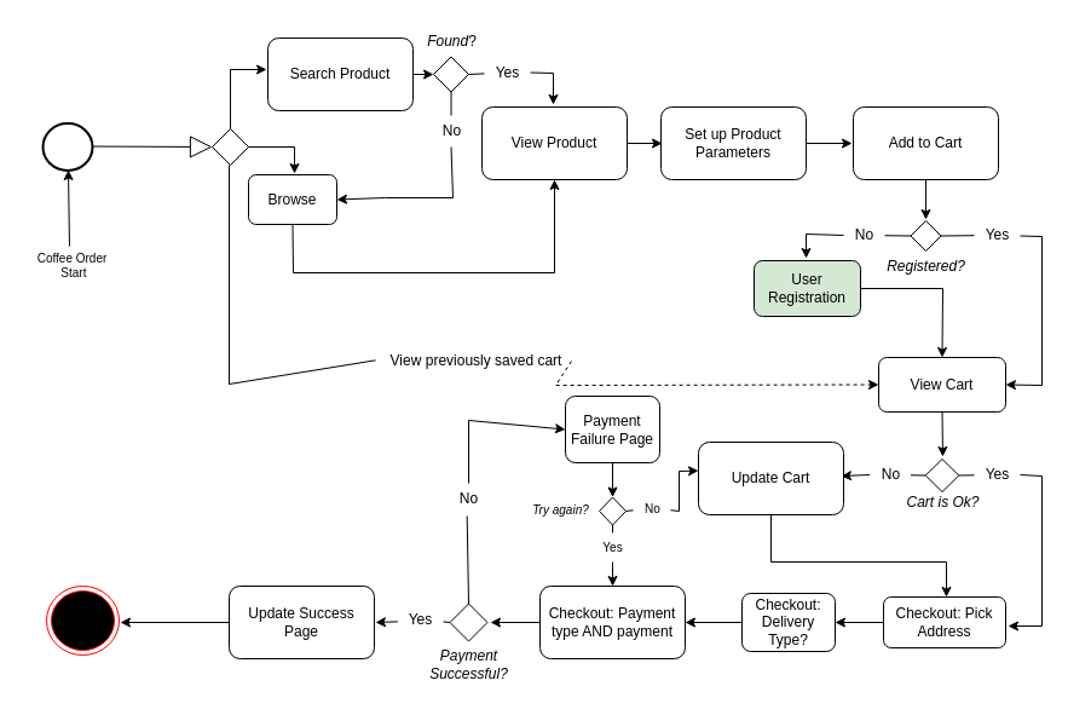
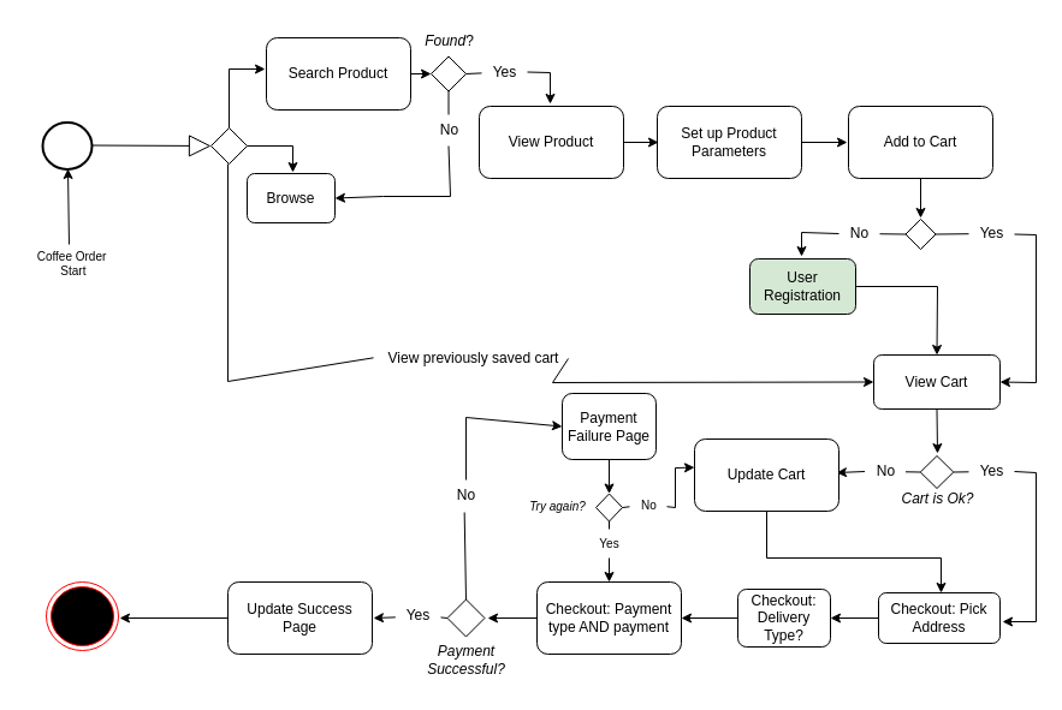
  <mxCell id="0" />
  <mxCell id="1" parent="0" />
  <mxCell id="2" value="&lt;div&gt;&lt;br&gt;&lt;/div&gt;&lt;div&gt;&lt;br&gt;&lt;/div&gt;" style="endArrow=block;endSize=16;endFill=0;html=1;rounded=0;" edge="1" parent="1"><mxGeometry width="160" relative="1" as="geometry"><mxPoint x="73" y="120.5" as="sourcePoint" /><mxPoint x="175" y="121" as="targetPoint" /></mxGeometry></mxCell>
  <mxCell id="3" value="" style="rhombus;whiteSpace=wrap;html=1;" vertex="1" parent="1"><mxGeometry x="175" y="106" width="30" height="30" as="geometry" /></mxCell>
  <mxCell id="4" value="" style="endArrow=classic;html=1;rounded=0;strokeColor=default;strokeWidth=1;exitX=0.5;exitY=0;exitDx=0;exitDy=0;" edge="1" parent="1" source="3"><mxGeometry width="50" height="50" relative="1" as="geometry"><mxPoint x="352" y="223" as="sourcePoint" /><mxPoint x="220" y="57" as="targetPoint" /><Array as="points"><mxPoint x="190" y="57" /></Array></mxGeometry></mxCell>
  <mxCell id="5" value="Search Product" style="rounded=1;whiteSpace=wrap;html=1;" vertex="1" parent="1"><mxGeometry x="221" y="31" width="120" height="60" as="geometry" /></mxCell>
  <mxCell id="6" value="" style="endArrow=classic;html=1;rounded=0;strokeColor=default;strokeWidth=1;exitX=1;exitY=0.5;exitDx=0;exitDy=0;" edge="1" parent="1" source="5"><mxGeometry width="50" height="50" relative="1" as="geometry"><mxPoint x="352" y="223" as="sourcePoint" /><mxPoint x="358" y="61" as="targetPoint" /><Array as="points"><mxPoint x="354" y="61" /></Array></mxGeometry></mxCell>
  <mxCell id="7" value="" style="rhombus;whiteSpace=wrap;html=1;" vertex="1" parent="1"><mxGeometry x="358" y="46.5" width="29" height="29" as="geometry" /></mxCell>
  <mxCell id="8" value="&lt;i&gt;Found&lt;/i&gt;?" style="text;html=1;align=center;verticalAlign=middle;resizable=0;points=[];autosize=1;strokeColor=none;fillColor=none;" vertex="1" parent="1"><mxGeometry x="342.5" y="20.5" width="60" height="26" as="geometry" /></mxCell>
  <mxCell id="9" value="" style="endArrow=classic;html=1;rounded=0;strokeColor=default;strokeWidth=1;exitX=1;exitY=0.5;exitDx=0;exitDy=0;startArrow=none;" edge="1" parent="1" source="10"><mxGeometry width="50" height="50" relative="1" as="geometry"><mxPoint x="352" y="223" as="sourcePoint" /><mxPoint x="457" y="86" as="targetPoint" /><Array as="points"><mxPoint x="457" y="60" /></Array></mxGeometry></mxCell>
  <mxCell id="10" value="Yes" style="text;html=1;align=center;verticalAlign=middle;resizable=0;points=[];autosize=1;strokeColor=none;fillColor=none;" vertex="1" parent="1"><mxGeometry x="400" y="46.5" width="38" height="26" as="geometry" /></mxCell>
  <mxCell id="11" value="" style="endArrow=none;html=1;rounded=0;strokeColor=default;strokeWidth=1;exitX=1;exitY=0.5;exitDx=0;exitDy=0;" edge="1" parent="1" source="7" target="10"><mxGeometry width="50" height="50" relative="1" as="geometry"><mxPoint x="387" y="61" as="sourcePoint" /><mxPoint x="443" y="86" as="targetPoint" /><Array as="points" /></mxGeometry></mxCell>
  <mxCell id="12" value="View Product" style="rounded=1;whiteSpace=wrap;html=1;" vertex="1" parent="1"><mxGeometry x="398" y="88" width="120" height="60" as="geometry" /></mxCell>
  <mxCell id="13" value="" style="endArrow=classic;html=1;rounded=0;strokeColor=default;strokeWidth=1;exitX=1;exitY=0.5;exitDx=0;exitDy=0;" edge="1" parent="1" source="3"><mxGeometry width="50" height="50" relative="1" as="geometry"><mxPoint x="383" y="152" as="sourcePoint" /><mxPoint x="243" y="143" as="targetPoint" /><Array as="points"><mxPoint x="243" y="121" /></Array></mxGeometry></mxCell>
  <mxCell id="14" value="Browse" style="rounded=1;whiteSpace=wrap;html=1;" vertex="1" parent="1"><mxGeometry x="205" y="144" width="73" height="41" as="geometry" /></mxCell>
  <mxCell id="15" value="" style="endArrow=classic;html=1;rounded=0;strokeColor=default;strokeWidth=1;entryX=1;entryY=0.5;entryDx=0;entryDy=0;startArrow=none;" edge="1" parent="1" target="14"><mxGeometry width="50" height="50" relative="1" as="geometry"><mxPoint x="318" y="163" as="sourcePoint" /><mxPoint x="373" y="166" as="targetPoint" /><Array as="points" /></mxGeometry></mxCell>
  <mxCell id="16" value="" style="endArrow=none;html=1;rounded=0;strokeColor=default;strokeWidth=1;exitX=0.5;exitY=1;exitDx=0;exitDy=0;startArrow=none;" edge="1" parent="1" source="17"><mxGeometry width="50" height="50" relative="1" as="geometry"><mxPoint x="372.5" y="75.5" as="sourcePoint" /><mxPoint x="318" y="163" as="targetPoint" /><Array as="points"><mxPoint x="374" y="163" /></Array></mxGeometry></mxCell>
  <mxCell id="17" value="No" style="text;html=1;align=center;verticalAlign=middle;resizable=0;points=[];autosize=1;strokeColor=none;fillColor=none;" vertex="1" parent="1"><mxGeometry x="355.5" y="95" width="34" height="26" as="geometry" /></mxCell>
  <mxCell id="18" value="" style="endArrow=none;html=1;rounded=0;strokeColor=default;strokeWidth=1;exitX=0.5;exitY=1;exitDx=0;exitDy=0;" edge="1" parent="1" source="7" target="17"><mxGeometry width="50" height="50" relative="1" as="geometry"><mxPoint x="372.5" y="75.5" as="sourcePoint" /><mxPoint x="313" y="197" as="targetPoint" /><Array as="points" /></mxGeometry></mxCell>
- <mxCell id="19" value="" style="endArrow=classic;html=1;rounded=0;strokeColor=default;strokeWidth=1;exitX=0.5;exitY=1;exitDx=0;exitDy=0;entryX=0.5;entryY=1;entryDx=0;entryDy=0;" edge="1" parent="1" source="14" target="12"><mxGeometry width="50" height="50" relative="1" as="geometry"><mxPoint x="383" y="152" as="sourcePoint" /><mxPoint x="460" y="225" as="targetPoint" /><Array as="points"><mxPoint x="242" y="225" /><mxPoint x="458" y="225" /></Array></mxGeometry></mxCell>
  <mxCell id="20" value="" style="endArrow=classic;html=1;rounded=0;strokeColor=default;strokeWidth=1;exitX=1;exitY=0.5;exitDx=0;exitDy=0;" edge="1" parent="1" source="12"><mxGeometry width="50" height="50" relative="1" as="geometry"><mxPoint x="552" y="121" as="sourcePoint" /><mxPoint x="547" y="118" as="targetPoint" /></mxGeometry></mxCell>
  <mxCell id="21" value="&lt;div&gt;Set up Product&lt;/div&gt;&lt;div&gt;Parameters&lt;br&gt;&lt;/div&gt;" style="rounded=1;whiteSpace=wrap;html=1;" vertex="1" parent="1"><mxGeometry x="546" y="88" width="120" height="60" as="geometry" /></mxCell>
  <mxCell id="22" value="" style="endArrow=classic;html=1;rounded=0;strokeColor=default;strokeWidth=1;exitX=1;exitY=0.5;exitDx=0;exitDy=0;" edge="1" parent="1" source="21"><mxGeometry width="50" height="50" relative="1" as="geometry"><mxPoint x="710" y="122.5" as="sourcePoint" /><mxPoint x="704" y="118" as="targetPoint" /></mxGeometry></mxCell>
  <mxCell id="23" value="Add to Cart" style="rounded=1;whiteSpace=wrap;html=1;" vertex="1" parent="1"><mxGeometry x="705" y="88" width="120" height="60" as="geometry" /></mxCell>
  <mxCell id="24" value="" style="endArrow=classic;html=1;rounded=0;strokeColor=default;strokeWidth=1;exitX=0.5;exitY=1;exitDx=0;exitDy=0;" edge="1" parent="1" source="23"><mxGeometry width="50" height="50" relative="1" as="geometry"><mxPoint x="779" y="236" as="sourcePoint" /><mxPoint x="765" y="181" as="targetPoint" /></mxGeometry></mxCell>
  <mxCell id="25" value="" style="rhombus;whiteSpace=wrap;html=1;" vertex="1" parent="1"><mxGeometry x="752.5" y="182" width="25" height="25" as="geometry" /></mxCell>
- <mxCell id="26" value="&lt;i&gt;Registered?&lt;/i&gt;" style="text;html=1;align=center;verticalAlign=middle;resizable=0;points=[];autosize=1;strokeColor=none;fillColor=none;" vertex="1" parent="1"><mxGeometry x="722.5" y="207" width="85" height="26" as="geometry" /></mxCell>
  <mxCell id="27" value="" style="endArrow=classic;html=1;rounded=0;strokeColor=default;strokeWidth=1;exitX=0;exitY=0.5;exitDx=0;exitDy=0;startArrow=none;" edge="1" parent="1" source="28"><mxGeometry width="50" height="50" relative="1" as="geometry"><mxPoint x="779" y="236" as="sourcePoint" /><mxPoint x="666" y="213" as="targetPoint" /><Array as="points"><mxPoint x="666" y="193" /></Array></mxGeometry></mxCell>
  <mxCell id="28" value="No" style="text;html=1;align=center;verticalAlign=middle;resizable=0;points=[];autosize=1;strokeColor=none;fillColor=none;" vertex="1" parent="1"><mxGeometry x="697" y="181" width="34" height="26" as="geometry" /></mxCell>
  <mxCell id="29" value="" style="endArrow=none;html=1;rounded=0;strokeColor=default;strokeWidth=1;exitX=0;exitY=0.5;exitDx=0;exitDy=0;" edge="1" parent="1" source="25" target="28"><mxGeometry width="50" height="50" relative="1" as="geometry"><mxPoint x="752.5" y="194.5" as="sourcePoint" /><mxPoint x="666" y="207" as="targetPoint" /><Array as="points" /></mxGeometry></mxCell>
  <mxCell id="30" value="&lt;div&gt;User &lt;br&gt;&lt;/div&gt;&lt;div&gt;Registration&lt;br&gt;&lt;/div&gt;" style="rounded=1;whiteSpace=wrap;html=1;fillColor=#d5e8d4;" vertex="1" parent="1"><mxGeometry x="623" y="215" width="88" height="46" as="geometry" /></mxCell>
  <mxCell id="31" value="" style="endArrow=classic;html=1;rounded=0;strokeColor=default;strokeWidth=1;entryX=1;entryY=0.5;entryDx=0;entryDy=0;startArrow=none;" edge="1" parent="1" source="33" target="32"><mxGeometry width="50" height="50" relative="1" as="geometry"><mxPoint x="842" y="197" as="sourcePoint" /><mxPoint x="861" y="342" as="targetPoint" /><Array as="points"><mxPoint x="861" y="195" /><mxPoint x="861" y="318" /></Array></mxGeometry></mxCell>
  <mxCell id="32" value="View Cart" style="rounded=1;whiteSpace=wrap;html=1;" vertex="1" parent="1"><mxGeometry x="726" y="295" width="105" height="45" as="geometry" /></mxCell>
  <mxCell id="33" value="Yes" style="text;html=1;align=center;verticalAlign=middle;resizable=0;points=[];autosize=1;strokeColor=none;fillColor=none;" vertex="1" parent="1"><mxGeometry x="805" y="181" width="38" height="26" as="geometry" /></mxCell>
  <mxCell id="34" value="" style="endArrow=none;html=1;rounded=0;strokeColor=default;strokeWidth=1;exitX=1;exitY=0.5;exitDx=0;exitDy=0;" edge="1" parent="1" source="25" target="33"><mxGeometry width="50" height="50" relative="1" as="geometry"><mxPoint x="777.5" y="194.5" as="sourcePoint" /><mxPoint x="810" y="195" as="targetPoint" /><Array as="points" /></mxGeometry></mxCell>
  <mxCell id="35" value="" style="endArrow=classic;html=1;rounded=0;strokeColor=default;strokeWidth=1;exitX=1;exitY=0.5;exitDx=0;exitDy=0;entryX=0.5;entryY=0;entryDx=0;entryDy=0;" edge="1" parent="1" source="30" target="32"><mxGeometry width="50" height="50" relative="1" as="geometry"><mxPoint x="779" y="236" as="sourcePoint" /><mxPoint x="806" y="238" as="targetPoint" /><Array as="points"><mxPoint x="779" y="238" /></Array></mxGeometry></mxCell>
- <mxCell id="36" value="" style="endArrow=classic;html=1;rounded=0;strokeColor=default;strokeWidth=1;entryX=0;entryY=0.5;entryDx=0;entryDy=0;startArrow=none;exitX=0.994;exitY=0.519;exitDx=0;exitDy=0;exitPerimeter=0;dashed=1;" edge="1" parent="1" source="37" target="32"><mxGeometry width="50" height="50" relative="1" as="geometry"><mxPoint x="192" y="312" as="sourcePoint" /><mxPoint x="516" y="284" as="targetPoint" /><Array as="points"><mxPoint x="459" y="318" /></Array></mxGeometry></mxCell>
+ <mxCell id="36" value="" style="endArrow=classic;html=1;rounded=0;strokeColor=default;strokeWidth=1;entryX=0;entryY=0.5;entryDx=0;entryDy=0;startArrow=none;exitX=0.994;exitY=0.519;exitDx=0;exitDy=0;exitPerimeter=0;" edge="1" parent="1" source="37" target="32"><mxGeometry width="50" height="50" relative="1" as="geometry"><mxPoint x="192" y="312" as="sourcePoint" /><mxPoint x="516" y="284" as="targetPoint" /><Array as="points"><mxPoint x="459" y="318" /></Array></mxGeometry></mxCell>
  <mxCell id="37" value="View previously saved cart" style="text;html=1;align=center;verticalAlign=middle;resizable=0;points=[];autosize=1;strokeColor=none;fillColor=none;" vertex="1" parent="1"><mxGeometry x="312" y="284.5" width="161" height="26" as="geometry" /></mxCell>
  <mxCell id="38" value="" style="endArrow=none;html=1;rounded=0;strokeColor=default;strokeWidth=1;exitX=0.467;exitY=1;exitDx=0;exitDy=0;exitPerimeter=0;entryX=-0.012;entryY=0.494;entryDx=0;entryDy=0;entryPerimeter=0;" edge="1" parent="1" source="3" target="37"><mxGeometry width="50" height="50" relative="1" as="geometry"><mxPoint x="189.01" y="136" as="sourcePoint" /><mxPoint x="189" y="327" as="targetPoint" /><Array as="points"><mxPoint x="189" y="317" /></Array></mxGeometry></mxCell>
  <mxCell id="39" value="" style="endArrow=classic;html=1;rounded=0;strokeColor=default;strokeWidth=1;exitX=0.5;exitY=1;exitDx=0;exitDy=0;" edge="1" parent="1" source="32"><mxGeometry width="50" height="50" relative="1" as="geometry"><mxPoint x="799" y="363" as="sourcePoint" /><mxPoint x="779" y="377" as="targetPoint" /></mxGeometry></mxCell>
  <mxCell id="40" value="" style="rhombus;whiteSpace=wrap;html=1;" vertex="1" parent="1"><mxGeometry x="764.75" y="379" width="27.5" height="27" as="geometry" /></mxCell>
  <mxCell id="41" value="&lt;i&gt;Cart is Ok?&lt;/i&gt;" style="text;html=1;align=center;verticalAlign=middle;resizable=0;points=[];autosize=1;strokeColor=none;fillColor=none;" vertex="1" parent="1"><mxGeometry x="739" y="402" width="79" height="26" as="geometry" /></mxCell>
  <mxCell id="42" value="" style="endArrow=classic;html=1;rounded=0;strokeColor=default;strokeWidth=1;exitX=1;exitY=0.5;exitDx=0;exitDy=0;startArrow=none;" edge="1" parent="1" source="43"><mxGeometry width="50" height="50" relative="1" as="geometry"><mxPoint x="799" y="363" as="sourcePoint" /><mxPoint x="833" y="517" as="targetPoint" /><Array as="points"><mxPoint x="861" y="393" /><mxPoint x="861" y="517" /></Array></mxGeometry></mxCell>
  <mxCell id="43" value="&lt;div&gt;Yes&lt;/div&gt;" style="text;html=1;align=center;verticalAlign=middle;resizable=0;points=[];autosize=1;strokeColor=none;fillColor=none;" vertex="1" parent="1"><mxGeometry x="805" y="379" width="38" height="26" as="geometry" /></mxCell>
  <mxCell id="44" value="" style="endArrow=none;html=1;rounded=0;strokeColor=default;strokeWidth=1;exitX=1;exitY=0.5;exitDx=0;exitDy=0;" edge="1" parent="1" source="40" target="43"><mxGeometry width="50" height="50" relative="1" as="geometry"><mxPoint x="792.25" y="392.5" as="sourcePoint" /><mxPoint x="833" y="517" as="targetPoint" /><Array as="points" /></mxGeometry></mxCell>
  <mxCell id="45" value="" style="endArrow=classic;html=1;rounded=0;strokeColor=default;strokeWidth=1;exitX=0;exitY=0.5;exitDx=0;exitDy=0;startArrow=none;" edge="1" parent="1" source="46"><mxGeometry width="50" height="50" relative="1" as="geometry"><mxPoint x="799" y="363" as="sourcePoint" /><mxPoint x="695" y="393" as="targetPoint" /></mxGeometry></mxCell>
  <mxCell id="46" value="No" style="text;html=1;align=center;verticalAlign=middle;resizable=0;points=[];autosize=1;strokeColor=none;fillColor=none;" vertex="1" parent="1"><mxGeometry x="718.5" y="379" width="34" height="26" as="geometry" /></mxCell>
  <mxCell id="47" value="" style="endArrow=none;html=1;rounded=0;strokeColor=default;strokeWidth=1;exitX=0;exitY=0.5;exitDx=0;exitDy=0;" edge="1" parent="1" source="40" target="46"><mxGeometry width="50" height="50" relative="1" as="geometry"><mxPoint x="764.75" y="392.5" as="sourcePoint" /><mxPoint x="695" y="393" as="targetPoint" /></mxGeometry></mxCell>
  <mxCell id="48" value="Update Cart" style="rounded=1;whiteSpace=wrap;html=1;" vertex="1" parent="1"><mxGeometry x="577" y="365" width="120" height="60" as="geometry" /></mxCell>
  <mxCell id="49" value="" style="endArrow=classic;html=1;rounded=0;strokeColor=default;strokeWidth=1;exitX=0.5;exitY=1;exitDx=0;exitDy=0;" edge="1" parent="1" source="48"><mxGeometry width="50" height="50" relative="1" as="geometry"><mxPoint x="519" y="384" as="sourcePoint" /><mxPoint x="782" y="493" as="targetPoint" /><Array as="points"><mxPoint x="637" y="464" /><mxPoint x="782" y="464" /></Array></mxGeometry></mxCell>
  <mxCell id="50" value="Checkout: Pick Address" style="rounded=1;whiteSpace=wrap;html=1;" vertex="1" parent="1"><mxGeometry x="730" y="493" width="101" height="42" as="geometry" /></mxCell>
  <mxCell id="51" value="" style="endArrow=classic;html=1;rounded=0;strokeColor=default;strokeWidth=1;exitX=0;exitY=0.5;exitDx=0;exitDy=0;" edge="1" parent="1" source="50"><mxGeometry width="50" height="50" relative="1" as="geometry"><mxPoint x="519" y="384" as="sourcePoint" /><mxPoint x="690" y="514" as="targetPoint" /></mxGeometry></mxCell>
  <mxCell id="52" value="Checkout: Delivery Type?" style="rounded=1;whiteSpace=wrap;html=1;" vertex="1" parent="1"><mxGeometry x="613" y="490" width="77" height="48" as="geometry" /></mxCell>
  <mxCell id="53" value="" style="endArrow=classic;html=1;rounded=0;strokeColor=default;strokeWidth=1;exitX=0;exitY=0.5;exitDx=0;exitDy=0;" edge="1" parent="1" source="52"><mxGeometry width="50" height="50" relative="1" as="geometry"><mxPoint x="419" y="391" as="sourcePoint" /><mxPoint x="566" y="514" as="targetPoint" /></mxGeometry></mxCell>
  <mxCell id="54" value="Checkout: Payment type AND payment" style="rounded=1;whiteSpace=wrap;html=1;" vertex="1" parent="1"><mxGeometry x="446" y="484" width="120" height="60" as="geometry" /></mxCell>
  <mxCell id="55" value="" style="endArrow=classic;html=1;rounded=0;strokeColor=default;strokeWidth=1;exitX=0;exitY=0.5;exitDx=0;exitDy=0;" edge="1" parent="1" source="54"><mxGeometry width="50" height="50" relative="1" as="geometry"><mxPoint x="419" y="391" as="sourcePoint" /><mxPoint x="405" y="514" as="targetPoint" /></mxGeometry></mxCell>
  <mxCell id="56" value="" style="rhombus;whiteSpace=wrap;html=1;" vertex="1" parent="1"><mxGeometry x="371.5" y="498.5" width="31" height="31" as="geometry" /></mxCell>
  <mxCell id="57" value="&lt;div&gt;&lt;i&gt;Payment &lt;br&gt;&lt;/i&gt;&lt;/div&gt;&lt;div&gt;&lt;i&gt;Successful?&lt;/i&gt;&lt;/div&gt;" style="text;html=1;align=center;verticalAlign=middle;resizable=0;points=[];autosize=1;strokeColor=none;fillColor=none;" vertex="1" parent="1"><mxGeometry x="345" y="528" width="84" height="41" as="geometry" /></mxCell>
  <mxCell id="58" value="" style="endArrow=classic;html=1;rounded=0;strokeColor=default;strokeWidth=1;exitX=0.009;exitY=0.571;exitDx=0;exitDy=0;startArrow=none;exitPerimeter=0;" edge="1" parent="1" source="59"><mxGeometry width="50" height="50" relative="1" as="geometry"><mxPoint x="419" y="391" as="sourcePoint" /><mxPoint x="310" y="514" as="targetPoint" /></mxGeometry></mxCell>
  <mxCell id="59" value="Yes" style="text;html=1;align=center;verticalAlign=middle;resizable=0;points=[];autosize=1;strokeColor=none;fillColor=none;" vertex="1" parent="1"><mxGeometry x="328" y="498.5" width="38" height="26" as="geometry" /></mxCell>
  <mxCell id="60" value="" style="endArrow=none;html=1;rounded=0;strokeColor=default;strokeWidth=1;exitX=0;exitY=0.5;exitDx=0;exitDy=0;" edge="1" parent="1" source="56" target="59"><mxGeometry width="50" height="50" relative="1" as="geometry"><mxPoint x="371.5" y="514" as="sourcePoint" /><mxPoint x="310" y="514" as="targetPoint" /></mxGeometry></mxCell>
  <mxCell id="61" value="Update Success Page" style="rounded=1;whiteSpace=wrap;html=1;" vertex="1" parent="1"><mxGeometry x="189" y="484" width="120" height="60" as="geometry" /></mxCell>
  <mxCell id="62" value="" style="endArrow=classic;html=1;rounded=0;strokeColor=default;strokeWidth=1;exitX=0;exitY=0.5;exitDx=0;exitDy=0;" edge="1" parent="1" source="61"><mxGeometry width="50" height="50" relative="1" as="geometry"><mxPoint x="419" y="391" as="sourcePoint" /><mxPoint x="99" y="514" as="targetPoint" /></mxGeometry></mxCell>
  <mxCell id="63" value="" style="ellipse;html=1;shape=endState;fillColor=#000000;strokeColor=#ff0000;" vertex="1" parent="1"><mxGeometry x="38" y="484" width="60" height="57" as="geometry" /></mxCell>
  <mxCell id="64" value="Payment Failure Page" style="rounded=1;whiteSpace=wrap;html=1;" vertex="1" parent="1"><mxGeometry x="467" y="327" width="78" height="55" as="geometry" /></mxCell>
  <mxCell id="65" value="" style="endArrow=classic;html=1;rounded=0;strokeColor=default;strokeWidth=1;exitX=0.5;exitY=0;exitDx=0;exitDy=0;entryX=0;entryY=0.5;entryDx=0;entryDy=0;startArrow=none;" edge="1" parent="1" source="66" target="64"><mxGeometry width="50" height="50" relative="1" as="geometry"><mxPoint x="526" y="389" as="sourcePoint" /><mxPoint x="576" y="339" as="targetPoint" /><Array as="points"><mxPoint x="387" y="347" /></Array></mxGeometry></mxCell>
  <mxCell id="66" value="No" style="text;html=1;align=center;verticalAlign=middle;resizable=0;points=[];autosize=1;strokeColor=none;fillColor=none;" vertex="1" parent="1"><mxGeometry x="370" y="399" width="34" height="26" as="geometry" /></mxCell>
  <mxCell id="67" value="" style="endArrow=none;html=1;rounded=0;strokeColor=default;strokeWidth=1;exitX=0.5;exitY=0;exitDx=0;exitDy=0;entryX=0.461;entryY=1.038;entryDx=0;entryDy=0;entryPerimeter=0;" edge="1" parent="1" source="56" target="66"><mxGeometry width="50" height="50" relative="1" as="geometry"><mxPoint x="387" y="498.5" as="sourcePoint" /><mxPoint x="467" y="347" as="targetPoint" /><Array as="points" /></mxGeometry></mxCell>
  <mxCell id="68" value="" style="rhombus;whiteSpace=wrap;html=1;" vertex="1" parent="1"><mxGeometry x="495" y="410.5" width="22" height="23" as="geometry" /></mxCell>
  <mxCell id="69" value="&lt;font style=&quot;font-size: 10px;&quot;&gt;&lt;i&gt;Try again?&lt;/i&gt;&lt;/font&gt;" style="text;html=1;align=center;verticalAlign=middle;resizable=0;points=[];autosize=1;strokeColor=none;fillColor=none;" vertex="1" parent="1"><mxGeometry x="429" y="407.5" width="67" height="26" as="geometry" /></mxCell>
  <mxCell id="70" value="" style="endArrow=classic;html=1;rounded=0;strokeColor=default;strokeWidth=1;fontSize=10;exitX=0.5;exitY=1;exitDx=0;exitDy=0;entryX=0.5;entryY=0;entryDx=0;entryDy=0;" edge="1" parent="1" source="64" target="68"><mxGeometry width="50" height="50" relative="1" as="geometry"><mxPoint x="526" y="389" as="sourcePoint" /><mxPoint x="576" y="339" as="targetPoint" /></mxGeometry></mxCell>
  <mxCell id="71" value="" style="endArrow=classic;html=1;rounded=0;strokeColor=default;strokeWidth=1;fontSize=10;exitX=0.5;exitY=1;exitDx=0;exitDy=0;entryX=0.5;entryY=0;entryDx=0;entryDy=0;startArrow=none;" edge="1" parent="1" source="72" target="54"><mxGeometry width="50" height="50" relative="1" as="geometry"><mxPoint x="526" y="389" as="sourcePoint" /><mxPoint x="576" y="339" as="targetPoint" /></mxGeometry></mxCell>
  <mxCell id="72" value="Yes" style="text;html=1;align=center;verticalAlign=middle;resizable=0;points=[];autosize=1;strokeColor=none;fillColor=none;fontSize=10;" vertex="1" parent="1"><mxGeometry x="489" y="440" width="34" height="24" as="geometry" /></mxCell>
  <mxCell id="73" value="" style="endArrow=none;html=1;rounded=0;strokeColor=default;strokeWidth=1;fontSize=10;exitX=0.5;exitY=1;exitDx=0;exitDy=0;entryX=0.5;entryY=0;entryDx=0;entryDy=0;" edge="1" parent="1" source="68" target="72"><mxGeometry width="50" height="50" relative="1" as="geometry"><mxPoint x="506" y="433.5" as="sourcePoint" /><mxPoint x="506" y="484" as="targetPoint" /></mxGeometry></mxCell>
  <mxCell id="74" value="" style="endArrow=classic;html=1;rounded=0;strokeColor=default;strokeWidth=1;fontSize=10;entryX=0;entryY=0.394;entryDx=0;entryDy=0;entryPerimeter=0;startArrow=none;" edge="1" parent="1" source="75" target="48"><mxGeometry width="50" height="50" relative="1" as="geometry"><mxPoint x="525" y="389" as="sourcePoint" /><mxPoint x="561" y="363" as="targetPoint" /><Array as="points"><mxPoint x="561" y="422" /><mxPoint x="561" y="389" /></Array></mxGeometry></mxCell>
  <mxCell id="75" value="&lt;div&gt;No&lt;/div&gt;" style="text;html=1;align=center;verticalAlign=middle;resizable=0;points=[];autosize=1;strokeColor=none;fillColor=none;fontSize=10;" vertex="1" parent="1"><mxGeometry x="523" y="407.5" width="31" height="24" as="geometry" /></mxCell>
  <mxCell id="76" value="" style="endArrow=none;html=1;rounded=0;strokeColor=default;strokeWidth=1;fontSize=10;exitX=1;exitY=0.5;exitDx=0;exitDy=0;" edge="1" parent="1" source="68" target="75"><mxGeometry width="50" height="50" relative="1" as="geometry"><mxPoint x="517" y="422" as="sourcePoint" /><mxPoint x="577" y="388.64" as="targetPoint" /><Array as="points" /></mxGeometry></mxCell>
  <mxCell id="77" value="&lt;div&gt;Coffee Order&lt;/div&gt;&lt;div&gt;&amp;nbsp;Start&lt;/div&gt;&lt;div&gt;&lt;br&gt;&lt;/div&gt;" style="text;html=1;align=center;verticalAlign=middle;resizable=0;points=[];autosize=1;strokeColor=none;fillColor=none;fontSize=10;" vertex="1" parent="1"><mxGeometry x="20" y="201" width="78" height="48" as="geometry" /></mxCell>
  <mxCell id="78" value="" style="endArrow=classic;html=1;rounded=0;strokeColor=default;strokeWidth=1;fontSize=10;exitX=0.474;exitY=0.042;exitDx=0;exitDy=0;exitPerimeter=0;entryX=0.5;entryY=1;entryDx=0;entryDy=0;" edge="1" parent="1" source="77"><mxGeometry width="50" height="50" relative="1" as="geometry"><mxPoint x="522" y="407" as="sourcePoint" /><mxPoint x="56" y="140" as="targetPoint" /></mxGeometry></mxCell>
  <mxCell id="79" value="" style="strokeWidth=2;html=1;shape=mxgraph.flowchart.start_2;whiteSpace=wrap;fontSize=10;" vertex="1" parent="1"><mxGeometry x="35" y="101.5" width="41" height="39" as="geometry" /></mxCell>
